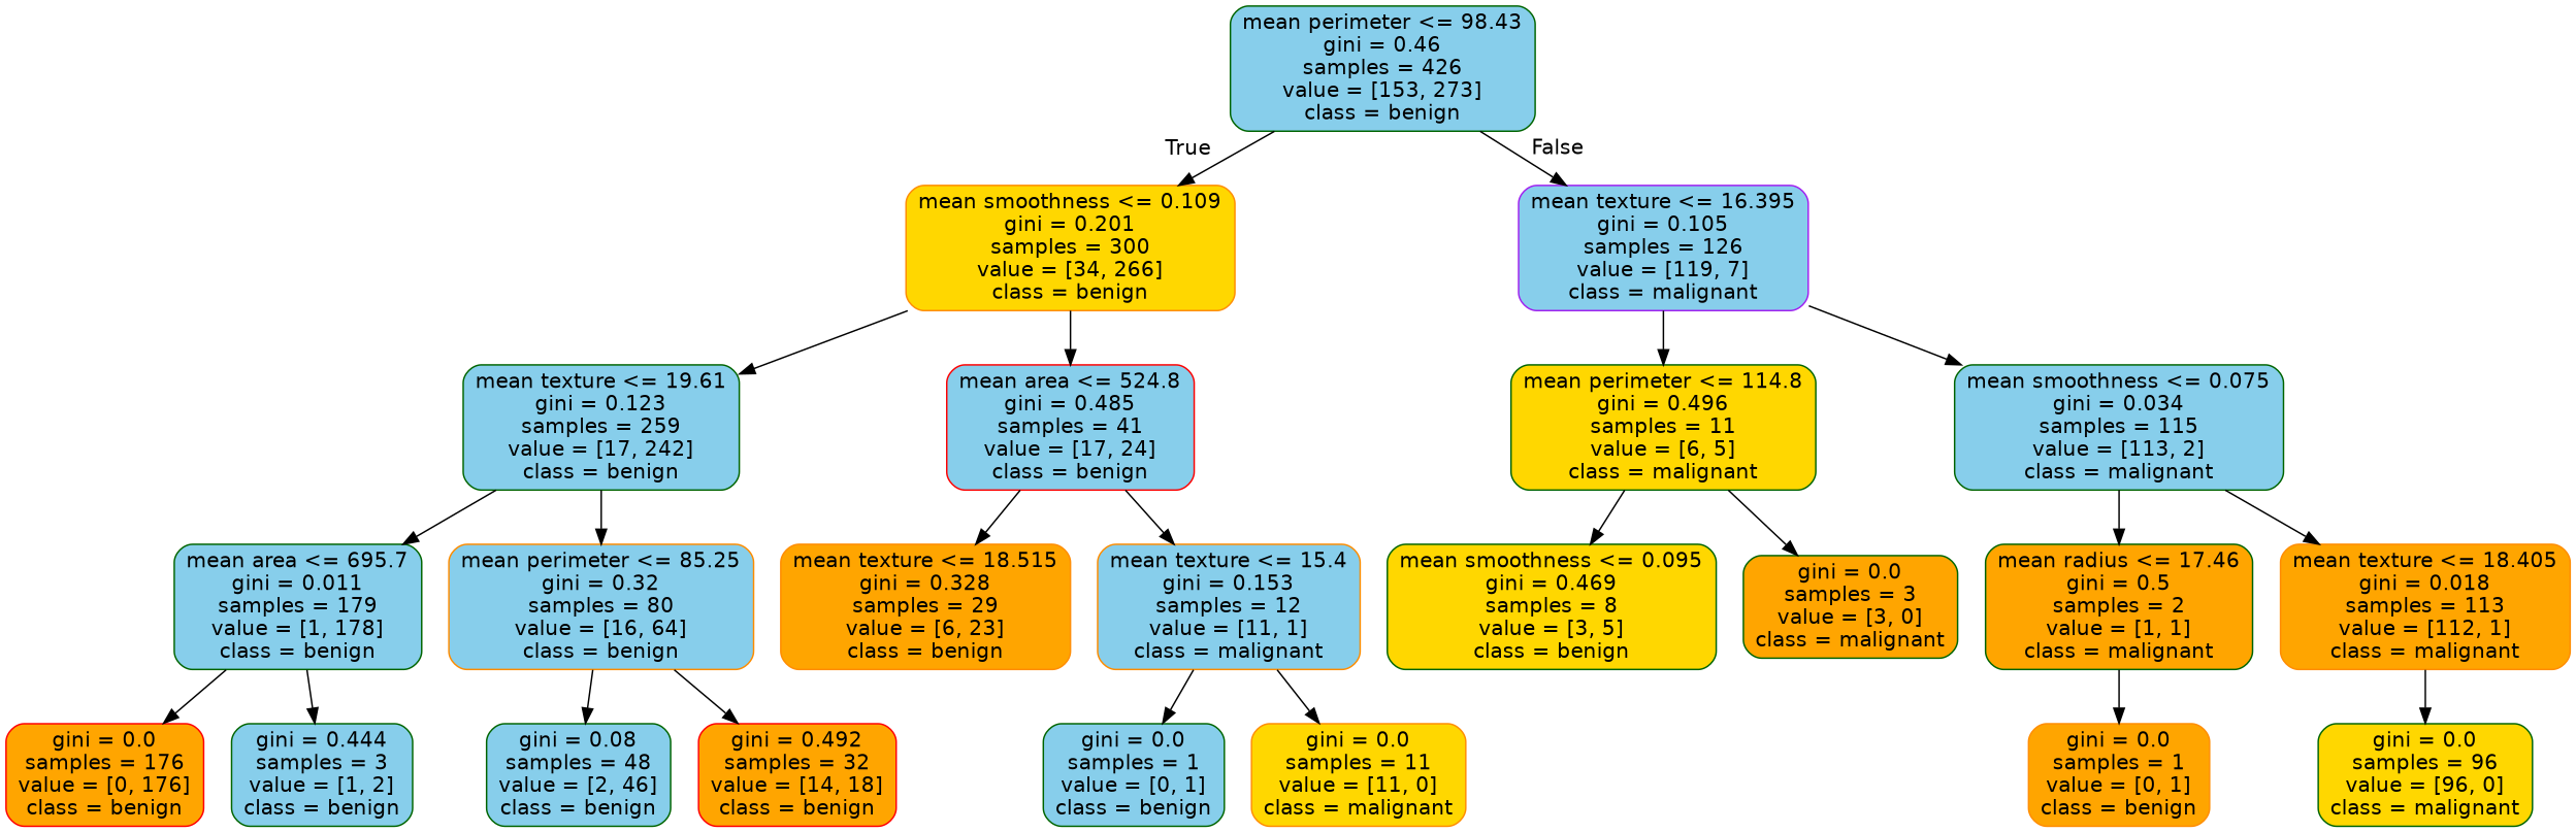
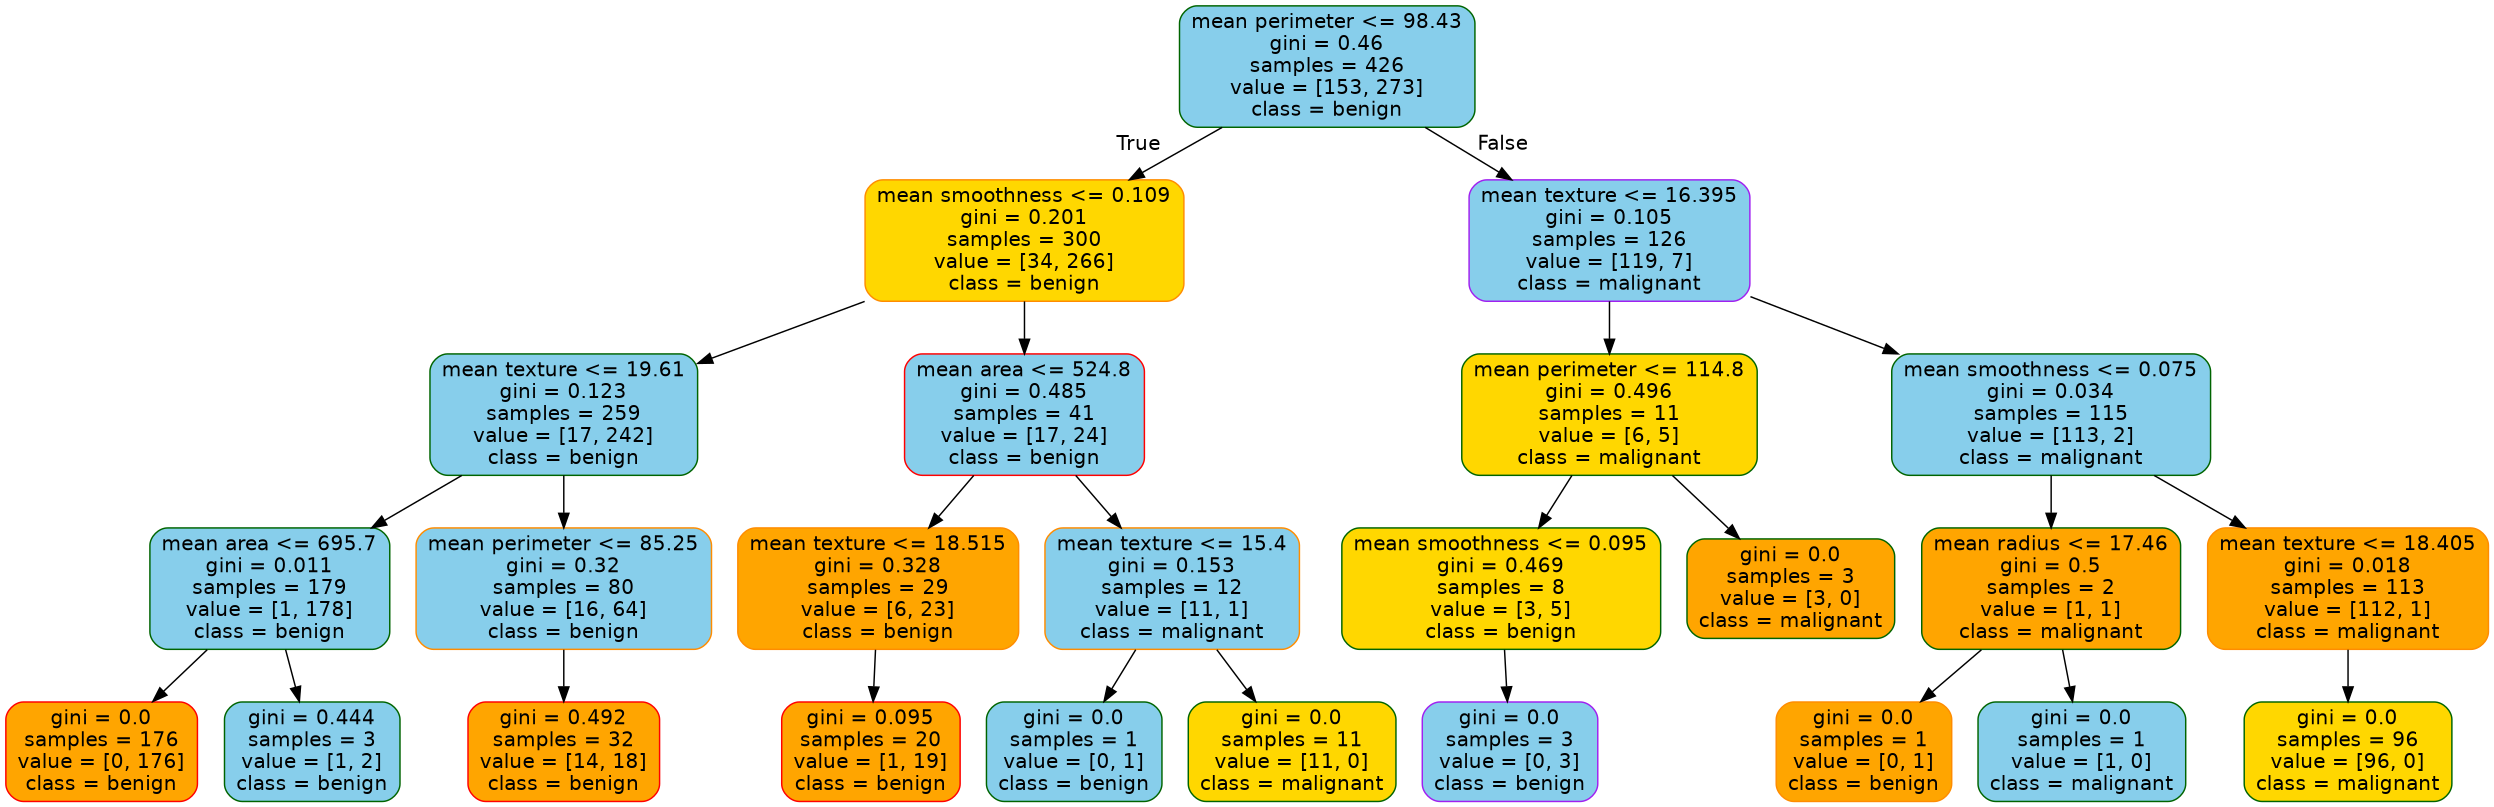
  digraph {
    node [color=darkgreen fillcolor=skyblue fontname=helvetica shape=box style="filled, rounded"]
    edge [fontname=helvetica]
    n1 [label="mean perimeter <= 98.43\ngini = 0.46\nsamples = 426\nvalue = [153, 273]\nclass = benign"]
    n2 [color=darkorange fillcolor=gold label="mean smoothness <= 0.109\ngini = 0.201\nsamples = 300\nvalue = [34, 266]\nclass = benign"]
    n3 [color=purple label="mean texture <= 16.395\ngini = 0.105\nsamples = 126\nvalue = [119, 7]\nclass = malignant"]
    n4 [label="mean texture <= 19.61\ngini = 0.123\nsamples = 259\nvalue = [17, 242]\nclass = benign"]
    n5 [color=red label="mean area <= 524.8\ngini = 0.485\nsamples = 41\nvalue = [17, 24]\nclass = benign"]
    n6 [fillcolor=gold label="mean perimeter <= 114.8\ngini = 0.496\nsamples = 11\nvalue = [6, 5]\nclass = malignant"]
    n7 [label="mean smoothness <= 0.075\ngini = 0.034\nsamples = 115\nvalue = [113, 2]\nclass = malignant"]
    n8 [label="mean area <= 695.7\ngini = 0.011\nsamples = 179\nvalue = [1, 178]\nclass = benign"]
    n9 [color=darkorange label="mean perimeter <= 85.25\ngini = 0.32\nsamples = 80\nvalue = [16, 64]\nclass = benign"]
    n10 [color=darkorange fillcolor=orange label="mean texture <= 18.515\ngini = 0.328\nsamples = 29\nvalue = [6, 23]\nclass = benign"]
    n11 [color=darkorange label="mean texture <= 15.4\ngini = 0.153\nsamples = 12\nvalue = [11, 1]\nclass = malignant"]
    n12 [color=red fillcolor=orange label="gini = 0.0\nsamples = 176\nvalue = [0, 176]\nclass = benign"]
    n13 [label="gini = 0.444\nsamples = 3\nvalue = [1, 2]\nclass = benign"]
-   n14 [label="gini = 0.08\nsamples = 48\nvalue = [2, 46]\nclass = benign"]
    n15 [color=red fillcolor=orange label="gini = 0.492\nsamples = 32\nvalue = [14, 18]\nclass = benign"]
+   n16 [color=red fillcolor=orange label="gini = 0.095\nsamples = 20\nvalue = [1, 19]\nclass = benign"]
    n17 [label="gini = 0.0\nsamples = 1\nvalue = [0, 1]\nclass = benign"]
-   n18 [color=darkorange fillcolor=gold label="gini = 0.0\nsamples = 11\nvalue = [11, 0]\nclass = malignant"]
+   n18 [fillcolor=gold label="gini = 0.0\nsamples = 11\nvalue = [11, 0]\nclass = malignant"]
    n19 [fillcolor=gold label="mean smoothness <= 0.095\ngini = 0.469\nsamples = 8\nvalue = [3, 5]\nclass = benign"]
    n20 [fillcolor=orange label="gini = 0.0\nsamples = 3\nvalue = [3, 0]\nclass = malignant"]
    n21 [fillcolor=orange label="mean radius <= 17.46\ngini = 0.5\nsamples = 2\nvalue = [1, 1]\nclass = malignant"]
    n22 [color=darkorange fillcolor=orange label="mean texture <= 18.405\ngini = 0.018\nsamples = 113\nvalue = [112, 1]\nclass = malignant"]
+   n23 [color=purple label="gini = 0.0\nsamples = 3\nvalue = [0, 3]\nclass = benign"]
    n24 [color=darkorange fillcolor=orange label="gini = 0.0\nsamples = 1\nvalue = [0, 1]\nclass = benign"]
+   n25 [label="gini = 0.0\nsamples = 1\nvalue = [1, 0]\nclass = malignant"]
    n26 [fillcolor=gold label="gini = 0.0\nsamples = 96\nvalue = [96, 0]\nclass = malignant"]
    n1 -> n2 [headlabel=True labelangle=45 labeldistance=2.5]
    n1 -> n3 [headlabel=False labelangle=-45 labeldistance=2.5]
    n2 -> n4
    n2 -> n5
    n3 -> n6
    n3 -> n7
    n4 -> n8
    n4 -> n9
    n5 -> n10
    n5 -> n11
    n6 -> n19
    n6 -> n20
    n7 -> n21
    n7 -> n22
    n8 -> n12
    n8 -> n13
-   n9 -> n14
    n9 -> n15
+   n10 -> n16
    n11 -> n17
    n11 -> n18
+   n19 -> n23
    n21 -> n24
+   n21 -> n25
    n22 -> n26
  }
